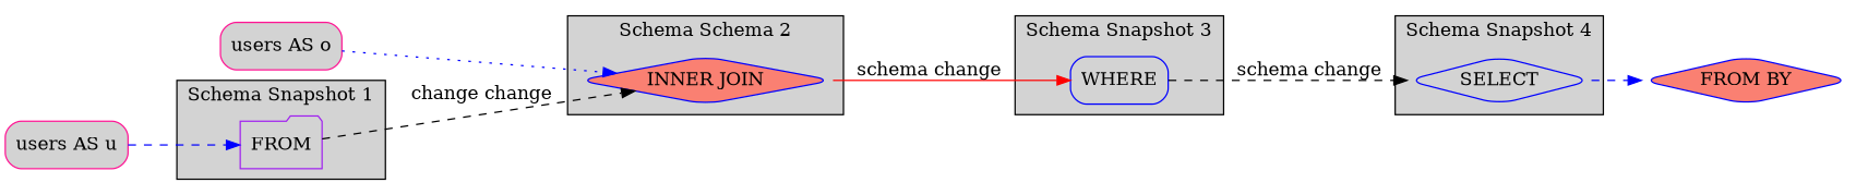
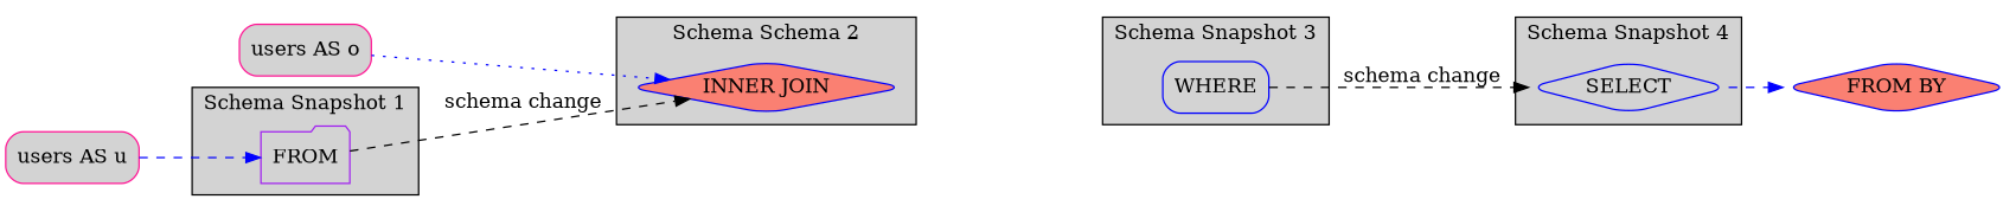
  digraph {
    rankdir=LR
    node [color=blue fillcolor=lightgrey shape=diamond style="filled,rounded"]
    edge [color=blue style=dashed]
    n1 [color=purple label=FROM shape=folder]
    n2 [fillcolor=salmon label="INNER JOIN"]
    n3 [label=WHERE shape=box]
    n4 [label=SELECT]
    n5 [fillcolor=salmon label="FROM BY"]
    n6 [color=deeppink label="users AS u" shape=box]
    n7 [color=deeppink label="users AS o" shape=box]
    subgraph cluster_1 {
      fillcolor=lightgray
      label="Schema Snapshot 1"
      style=filled
      n1
    }
    subgraph cluster_2 {
      fillcolor=lightgray
      label="Schema Schema 2"
      style=filled
      n2
    }
    subgraph cluster_3 {
      fillcolor=lightgray
      label="Schema Snapshot 3"
      style=filled
      n3
    }
    subgraph cluster_4 {
      fillcolor=lightgray
      label="Schema Snapshot 4"
      style=filled
      n4
    }
-   n1 -> n2 [color=black label="change change"]
-   n2 -> n3 [color=red label="schema change" style=solid]
+   n1 -> n2 [color=black label="schema change"]
    n3 -> n4 [color=black label="schema change"]
    n4 -> n5
    n6 -> n1
    n7 -> n2 [style=dotted]
  }
